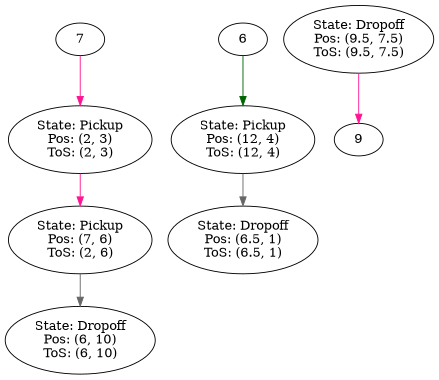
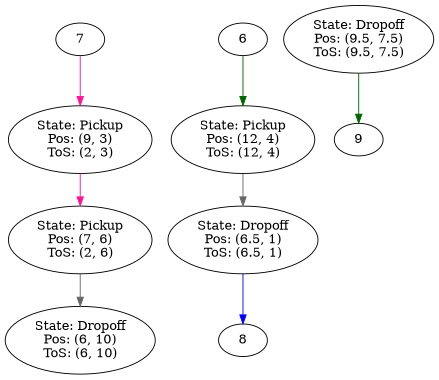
  digraph {
    edge [color=deeppink]
-   n1 [label="State: Pickup\nPos: (2, 3)\nToS: (2, 3)"]
+   n1 [label="State: Pickup\nPos: (9, 3)\nToS: (2, 3)"]
    n2 [label="State: Pickup\nPos: (7, 6)\nToS: (2, 6)"]
    n3 [label="State: Dropoff\nPos: (6, 10)\nToS: (6, 10)"]
    n4 [label="State: Pickup\nPos: (12, 4)\nToS: (12, 4)"]
    n5 [label="State: Dropoff\nPos: (6.5, 1)\nToS: (6.5, 1)"]
+   8
    n7 [label="State: Dropoff\nPos: (9.5, 7.5)\nToS: (9.5, 7.5)"]
    9
    6
    7
    n1 -> n2
    n2 -> n3 [color=gray40]
    n4 -> n5 [color=gray40]
-   n7 -> 9
+   n5 -> 8 [color=blue]
+   n7 -> 9 [color=darkgreen]
    6 -> n4 [color=darkgreen]
    7 -> n1
  }
